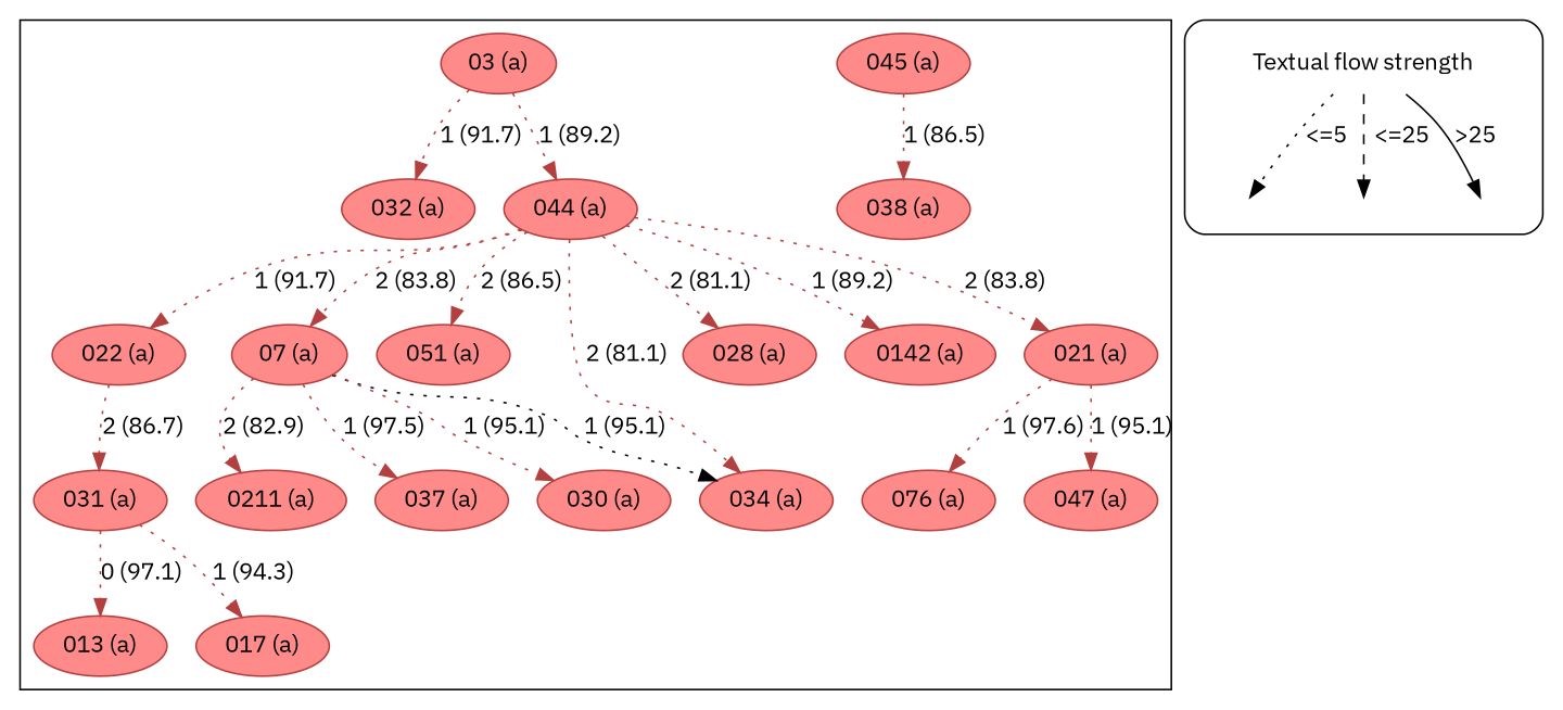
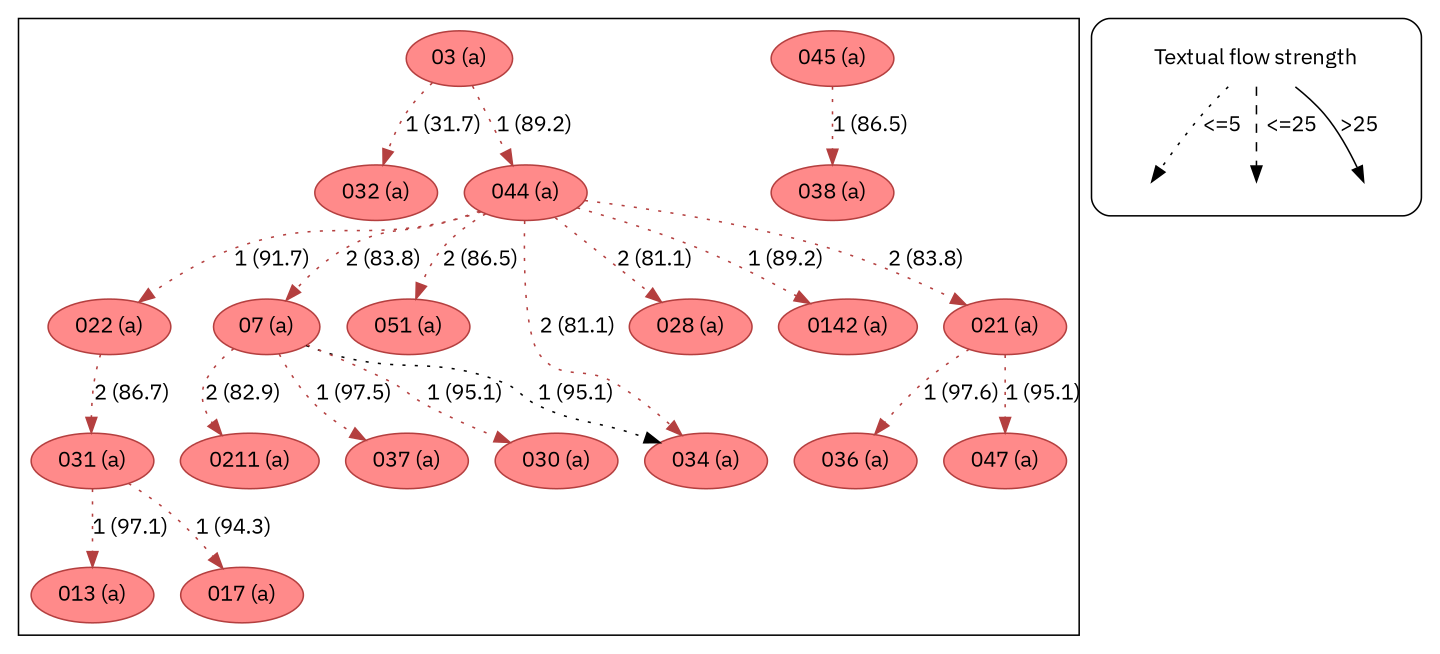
  strict digraph {
    fontname="IBM Plex Sans"
    node [color="#b43f3f" fillcolor="#FF8A8A" fontname="IBM Plex Sans" style=filled]
    edge [color="#b43f3f" fontname="IBM Plex Sans" style=dotted]
    n1 [label="044 (a)"]
    n2 [label="022 (a)"]
    n3 [label="07 (a)"]
    n4 [label="051 (a)"]
    n5 [label="045 (a)"]
    n6 [label="021 (a)"]
    n7 [label="028 (a)"]
    n8 [label="0142 (a)"]
    n9 [label="031 (a)"]
    n10 [label="0211 (a)"]
    n11 [label="037 (a)"]
    n12 [label="034 (a)"]
    n13 [label="030 (a)"]
    n14 [label="038 (a)"]
-   n15 [label="076 (a)"]
+   n15 [label="036 (a)"]
    n16 [label="047 (a)"]
    n17 [label="013 (a)"]
    n18 [label="017 (a)"]
    n19 [label="03 (a)"]
    n20 [label="032 (a)"]
    n21 [label="Textual flow strength" shape=plaintext color="" fillcolor="" style=""]
    leg_e1 [fixedsize=True height=0.2 style=invis color="" fillcolor=""]
    leg_e2 [fixedsize=True height=0.2 style=invis color="" fillcolor=""]
    leg_e3 [fixedsize=True height=0.2 style=invis color="" fillcolor=""]
    subgraph cluster_1 {
      n1
      n2
      n3
      n4
      n5
      n6
      n7
      n8
      n9
      n10
      n11
      n12
      n13
      n14
      n15
      n16
      n17
      n18
      n19
      n20
    }
    subgraph cluster_2 {
      style=rounded
      n21
      leg_e1
      leg_e2
      leg_e3
    }
    n1 -> n2 [label="1 (91.7)"]
    n1 -> n3 [label="2 (83.8)"]
    n1 -> n4 [label="2 (86.5)"]
    n1 -> n6 [label="2 (83.8)"]
    n1 -> n7 [label="2 (81.1)"]
    n1 -> n8 [label="1 (89.2)"]
    n1 -> n12 [label="2 (81.1)"]
    n2 -> n9 [label="2 (86.7)"]
    n3 -> n10 [label="2 (82.9)"]
    n3 -> n11 [label="1 (97.5)"]
    n3 -> n12 [color=black label="1 (95.1)"]
    n3 -> n13 [label="1 (95.1)"]
    n5 -> n14 [label="1 (86.5)"]
    n6 -> n15 [label="1 (97.6)"]
    n6 -> n16 [label="1 (95.1)"]
-   n9 -> n17 [label="0 (97.1)"]
+   n9 -> n17 [label="1 (97.1)"]
    n9 -> n18 [label="1 (94.3)"]
    n19 -> n1 [label="1 (89.2)"]
-   n19 -> n20 [label="1 (91.7)"]
+   n19 -> n20 [label="1 (31.7)"]
    n21 -> leg_e1 [label="<=5  " color=""]
    n21 -> leg_e2 [label="  <=25" style=dashed color=""]
    n21 -> leg_e3 [label=">25" style=solid color=""]
  }
